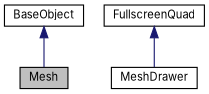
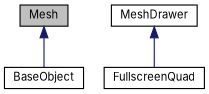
  digraph {
    fontname=Inter
    node [color=black fillcolor=white fontname=Inter fontsize=10 shape=record style=filled]
    edge [color=midnightblue dir=back fontname=Inter fontsize=10 labelfontname=Helvetica labelfontsize=10 style=solid]
    n1 [fillcolor=grey75 fontcolor=black height=0.2 label=Mesh width=0.4]
    n2 [height=0.2 label=MeshDrawer width=0.4]
    n3 [height=0.2 label=FullscreenQuad width=0.4]
    n4 [height=0.2 label=BaseObject width=0.4]
-   n3 -> n2
-   n4 -> n1
+   n2 -> n3
+   n1 -> n4
  }
